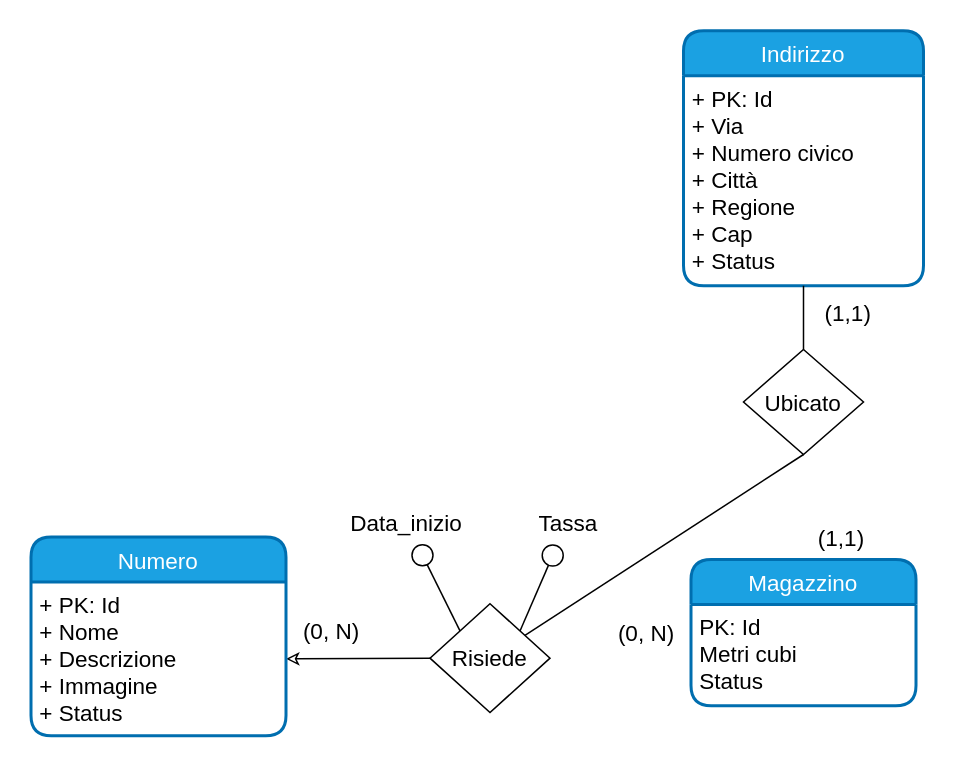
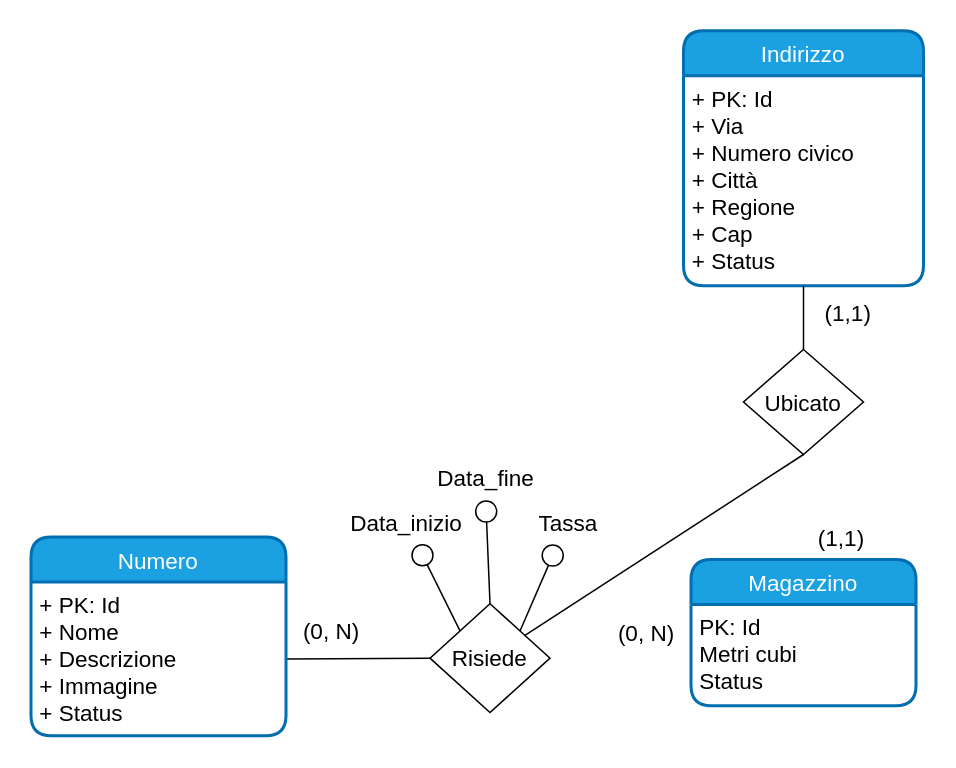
  <mxCell id="0" />
  <mxCell id="1" parent="0" />
  <mxCell id="2" value="Magazzino" style="swimlane;childLayout=stackLayout;horizontal=1;startSize=30;horizontalStack=0;rounded=1;fontSize=15;fontStyle=0;strokeWidth=2;resizeParent=0;resizeLast=1;shadow=0;dashed=0;align=center;fillColor=#1ba1e2;fontColor=#ffffff;strokeColor=#006EAF;" vertex="1" parent="1"><mxGeometry x="460" y="372.5" width="150" height="97.5" as="geometry" /></mxCell>
  <mxCell id="3" value="PK: Id&#10;Metri cubi&#10;Status" style="align=left;strokeColor=none;fillColor=none;spacingLeft=4;fontSize=15;verticalAlign=top;resizable=0;rotatable=0;part=1;" vertex="1" parent="2"><mxGeometry y="30" width="150" height="67.5" as="geometry" /></mxCell>
- <mxCell id="4" style="edgeStyle=none;html=1;exitX=0;exitY=0.5;exitDx=0;exitDy=0;endArrow=classic;endFill=0;entryX=1;entryY=0.5;entryDx=0;entryDy=0;fontSize=15;" edge="1" parent="1" source="5" target="17"><mxGeometry relative="1" as="geometry"><mxPoint x="191" y="446.25" as="targetPoint" /><Array as="points" /></mxGeometry></mxCell>
+ <mxCell id="4" style="edgeStyle=none;html=1;exitX=0;exitY=0.5;exitDx=0;exitDy=0;endArrow=none;endFill=0;entryX=1;entryY=0.5;entryDx=0;entryDy=0;fontSize=15;" edge="1" parent="1" source="5" target="17"><mxGeometry relative="1" as="geometry"><mxPoint x="191" y="446.25" as="targetPoint" /><Array as="points" /></mxGeometry></mxCell>
  <mxCell id="5" value="Risiede" style="shape=rhombus;perimeter=rhombusPerimeter;whiteSpace=wrap;html=1;align=center;fontSize=15;" vertex="1" parent="1"><mxGeometry x="286" y="402" width="80" height="72.5" as="geometry" /></mxCell>
  <mxCell id="6" value="(0, N)" style="text;html=1;align=center;verticalAlign=middle;resizable=0;points=[];autosize=1;strokeColor=none;fillColor=none;fontSize=15;" vertex="1" parent="1"><mxGeometry x="400" y="406.25" width="60" height="30" as="geometry" /></mxCell>
  <mxCell id="7" value="(0, N)" style="text;html=1;align=center;verticalAlign=middle;resizable=0;points=[];autosize=1;strokeColor=none;fillColor=none;fontSize=15;" vertex="1" parent="1"><mxGeometry x="190" y="405" width="60" height="30" as="geometry" /></mxCell>
+ <mxCell id="8" style="edgeStyle=none;html=1;endArrow=circle;endFill=0;exitX=0.5;exitY=0;exitDx=0;exitDy=0;fontSize=15;" edge="1" parent="1" source="5" target="11"><mxGeometry relative="1" as="geometry"><mxPoint x="341" y="337.5" as="targetPoint" /><mxPoint x="351" y="461.2" as="sourcePoint" /></mxGeometry></mxCell>
  <mxCell id="9" style="edgeStyle=none;html=1;endArrow=circle;endFill=0;exitX=0;exitY=0;exitDx=0;exitDy=0;fontSize=15;" edge="1" parent="1" source="5" target="10"><mxGeometry relative="1" as="geometry"><mxPoint x="301" y="367.5" as="targetPoint" /><mxPoint x="361" y="471.2" as="sourcePoint" /><Array as="points" /></mxGeometry></mxCell>
  <mxCell id="10" value="Data_inizio" style="text;html=1;align=center;verticalAlign=middle;resizable=0;points=[];autosize=1;strokeColor=none;fillColor=none;fontSize=15;" vertex="1" parent="1"><mxGeometry x="220" y="332.5" width="100" height="30" as="geometry" /></mxCell>
+ <mxCell id="11" value="Data_fine" style="text;html=1;align=center;verticalAlign=middle;resizable=0;points=[];autosize=1;strokeColor=none;fillColor=none;fontSize=15;" vertex="1" parent="1"><mxGeometry x="277.5" y="302.5" width="90" height="30" as="geometry" /></mxCell>
  <mxCell id="12" style="edgeStyle=none;html=1;endArrow=circle;endFill=0;exitX=1;exitY=0;exitDx=0;exitDy=0;fontSize=15;" edge="1" parent="1" source="5" target="13"><mxGeometry relative="1" as="geometry"><mxPoint x="391" y="367.5" as="targetPoint" /><mxPoint x="381" y="456.11" as="sourcePoint" /></mxGeometry></mxCell>
  <mxCell id="13" value="Tassa" style="text;html=1;align=center;verticalAlign=middle;resizable=0;points=[];autosize=1;strokeColor=none;fillColor=none;fontSize=15;" vertex="1" parent="1"><mxGeometry x="347.5" y="332.5" width="60" height="30" as="geometry" /></mxCell>
  <mxCell id="14" value="Numero" style="swimlane;childLayout=stackLayout;horizontal=1;startSize=30;horizontalStack=0;rounded=1;fontSize=15;fontStyle=0;strokeWidth=2;resizeParent=0;resizeLast=1;shadow=0;dashed=0;align=center;arcSize=15;fillColor=#1ba1e2;fontColor=#ffffff;strokeColor=#006EAF;" vertex="1" parent="1"><mxGeometry x="20" y="357.5" width="170" height="132.5" as="geometry" /></mxCell>
  <mxCell id="15" style="edgeStyle=none;html=1;fontSize=15;" edge="1" parent="14" source="17" target="14"><mxGeometry relative="1" as="geometry" /></mxCell>
  <mxCell id="16" style="edgeStyle=none;html=1;endArrow=none;endFill=0;fontSize=15;" edge="1" parent="14" source="17" target="14"><mxGeometry relative="1" as="geometry" /></mxCell>
  <mxCell id="17" value="+ PK: Id&#10;+ Nome&#10;+ Descrizione&#10;+ Immagine&#10;+ Status" style="align=left;strokeColor=none;fillColor=none;spacingLeft=4;fontSize=15;verticalAlign=top;resizable=0;rotatable=0;part=1;" vertex="1" parent="14"><mxGeometry y="30" width="170" height="102.5" as="geometry" /></mxCell>
  <mxCell id="18" value="Indirizzo" style="swimlane;childLayout=stackLayout;horizontal=1;startSize=30;horizontalStack=0;rounded=1;fontSize=15;fontStyle=0;strokeWidth=2;resizeParent=0;resizeLast=1;shadow=0;dashed=0;align=center;fillColor=#1ba1e2;fontColor=#ffffff;strokeColor=#006EAF;" vertex="1" parent="1"><mxGeometry x="455" y="20" width="160" height="170" as="geometry" /></mxCell>
  <mxCell id="19" value="+ PK: Id&#10;+ Via&#10;+ Numero civico&#10;+ Città&#10;+ Regione&#10;+ Cap&#10;+ Status" style="align=left;strokeColor=none;fillColor=none;spacingLeft=4;fontSize=15;verticalAlign=top;resizable=0;rotatable=0;part=1;" vertex="1" parent="18"><mxGeometry y="30" width="160" height="140" as="geometry" /></mxCell>
  <mxCell id="20" style="edgeStyle=none;html=1;exitX=0.5;exitY=0;exitDx=0;exitDy=0;entryX=0.5;entryY=1;entryDx=0;entryDy=0;startArrow=none;startFill=0;endArrow=none;endFill=0;fontSize=15;" edge="1" parent="1" source="22" target="19"><mxGeometry relative="1" as="geometry" /></mxCell>
  <mxCell id="21" style="edgeStyle=none;html=1;exitX=0.5;exitY=1;exitDx=0;exitDy=0;endArrow=none;endFill=0;fontSize=15;" edge="1" parent="1" source="22" target="5"><mxGeometry relative="1" as="geometry" /></mxCell>
  <mxCell id="22" value="Ubicato" style="shape=rhombus;perimeter=rhombusPerimeter;whiteSpace=wrap;html=1;align=center;fontSize=15;" vertex="1" parent="1"><mxGeometry x="495" y="232.5" width="80" height="70" as="geometry" /></mxCell>
  <mxCell id="23" value="(1,1)" style="text;html=1;strokeColor=none;fillColor=none;align=center;verticalAlign=middle;whiteSpace=wrap;rounded=0;fontSize=15;" vertex="1" parent="1"><mxGeometry x="535" y="192.5" width="60" height="30" as="geometry" /></mxCell>
  <mxCell id="24" value="(1,1)" style="text;html=1;align=center;verticalAlign=middle;resizable=0;points=[];autosize=1;strokeColor=none;fillColor=none;fontSize=15;" vertex="1" parent="1"><mxGeometry x="535" y="342.5" width="50" height="30" as="geometry" /></mxCell>
